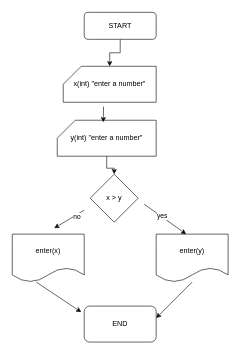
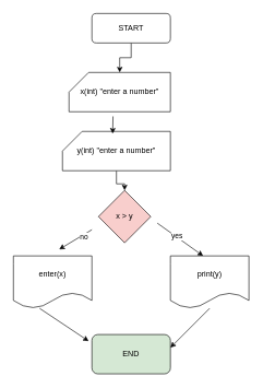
  <mxCell id="0" />
  <mxCell id="1" parent="0" />
  <mxCell id="2" value="" style="edgeStyle=orthogonalEdgeStyle;rounded=0;orthogonalLoop=1;jettySize=auto;html=1;" edge="1" parent="1" source="3" target="5"><mxGeometry relative="1" as="geometry" /></mxCell>
  <mxCell id="3" value="START" style="rounded=1;whiteSpace=wrap;html=1;" vertex="1" parent="1"><mxGeometry x="140" y="20" width="120" height="45" as="geometry" /></mxCell>
- <mxCell id="4" value="END" style="rounded=1;whiteSpace=wrap;html=1;" vertex="1" parent="1"><mxGeometry x="140" y="510" width="120" height="60" as="geometry" /></mxCell>
+ <mxCell id="4" value="END" style="rounded=1;whiteSpace=wrap;html=1;fillColor=#d5e8d4;" vertex="1" parent="1"><mxGeometry x="140" y="510" width="120" height="60" as="geometry" /></mxCell>
  <mxCell id="5" value="x(int) &quot;enter a number&quot;" style="shape=card;whiteSpace=wrap;html=1;" vertex="1" parent="1"><mxGeometry x="105" y="110" width="155" height="60" as="geometry" /></mxCell>
  <mxCell id="6" value="" style="edgeStyle=orthogonalEdgeStyle;rounded=0;orthogonalLoop=1;jettySize=auto;html=1;" edge="1" parent="1" source="7" target="8"><mxGeometry relative="1" as="geometry" /></mxCell>
  <mxCell id="7" value="y(int) &quot;enter a number&quot;" style="shape=card;whiteSpace=wrap;html=1;" vertex="1" parent="1"><mxGeometry x="95" y="200" width="165" height="60" as="geometry" /></mxCell>
- <mxCell id="8" value="x &amp;gt; y" style="rhombus;whiteSpace=wrap;html=1;" vertex="1" parent="1"><mxGeometry x="150" y="290" width="80" height="80" as="geometry" /></mxCell>
+ <mxCell id="8" value="x &amp;gt; y" style="rhombus;whiteSpace=wrap;html=1;fillColor=#f8cecc;" vertex="1" parent="1"><mxGeometry x="150" y="290" width="80" height="80" as="geometry" /></mxCell>
  <mxCell id="9" value="" style="endArrow=classic;html=1;rounded=0;" edge="1" parent="1"><mxGeometry width="50" height="50" relative="1" as="geometry"><mxPoint x="240" y="340" as="sourcePoint" /><mxPoint x="310" y="390" as="targetPoint" /></mxGeometry></mxCell>
  <mxCell id="10" value="yes" style="edgeLabel;html=1;align=center;verticalAlign=middle;resizable=0;points=[];" vertex="1" connectable="0" parent="9"><mxGeometry x="-0.181" y="1" relative="1" as="geometry"><mxPoint as="offset" /></mxGeometry></mxCell>
  <mxCell id="11" value="" style="endArrow=classic;html=1;rounded=0;" edge="1" parent="1"><mxGeometry width="50" height="50" relative="1" as="geometry"><mxPoint x="140" y="350" as="sourcePoint" /><mxPoint x="90" y="380" as="targetPoint" /></mxGeometry></mxCell>
  <mxCell id="12" value="no" style="edgeLabel;html=1;align=center;verticalAlign=middle;resizable=0;points=[];" vertex="1" connectable="0" parent="11"><mxGeometry x="-0.453" y="3" relative="1" as="geometry"><mxPoint as="offset" /></mxGeometry></mxCell>
  <mxCell id="13" value="enter(x)" style="shape=document;whiteSpace=wrap;html=1;boundedLbl=1;" vertex="1" parent="1"><mxGeometry x="20" y="390" width="120" height="80" as="geometry" /></mxCell>
- <mxCell id="14" value="enter(y)" style="shape=document;whiteSpace=wrap;html=1;boundedLbl=1;" vertex="1" parent="1"><mxGeometry x="260" y="390" width="120" height="80" as="geometry" /></mxCell>
+ <mxCell id="14" value="print(y)" style="shape=document;whiteSpace=wrap;html=1;boundedLbl=1;" vertex="1" parent="1"><mxGeometry x="260" y="390" width="120" height="80" as="geometry" /></mxCell>
  <mxCell id="15" value="" style="endArrow=classic;html=1;rounded=0;" edge="1" parent="1"><mxGeometry width="50" height="50" relative="1" as="geometry"><mxPoint x="320" y="470" as="sourcePoint" /><mxPoint x="260" y="530" as="targetPoint" /></mxGeometry></mxCell>
  <mxCell id="16" value="" style="endArrow=classic;html=1;rounded=0;" edge="1" parent="1"><mxGeometry width="50" height="50" relative="1" as="geometry"><mxPoint x="60" y="470" as="sourcePoint" /><mxPoint x="135" y="520" as="targetPoint" /></mxGeometry></mxCell>
  <mxCell id="17" value="" style="endArrow=classic;html=1;rounded=0;entryX=0.465;entryY=0.056;entryDx=0;entryDy=0;entryPerimeter=0;exitX=0.434;exitY=1.117;exitDx=0;exitDy=0;exitPerimeter=0;" edge="1" parent="1" source="5" target="7"><mxGeometry width="50" height="50" relative="1" as="geometry"><mxPoint x="150" y="140" as="sourcePoint" /><mxPoint x="200" y="90" as="targetPoint" /></mxGeometry></mxCell>
